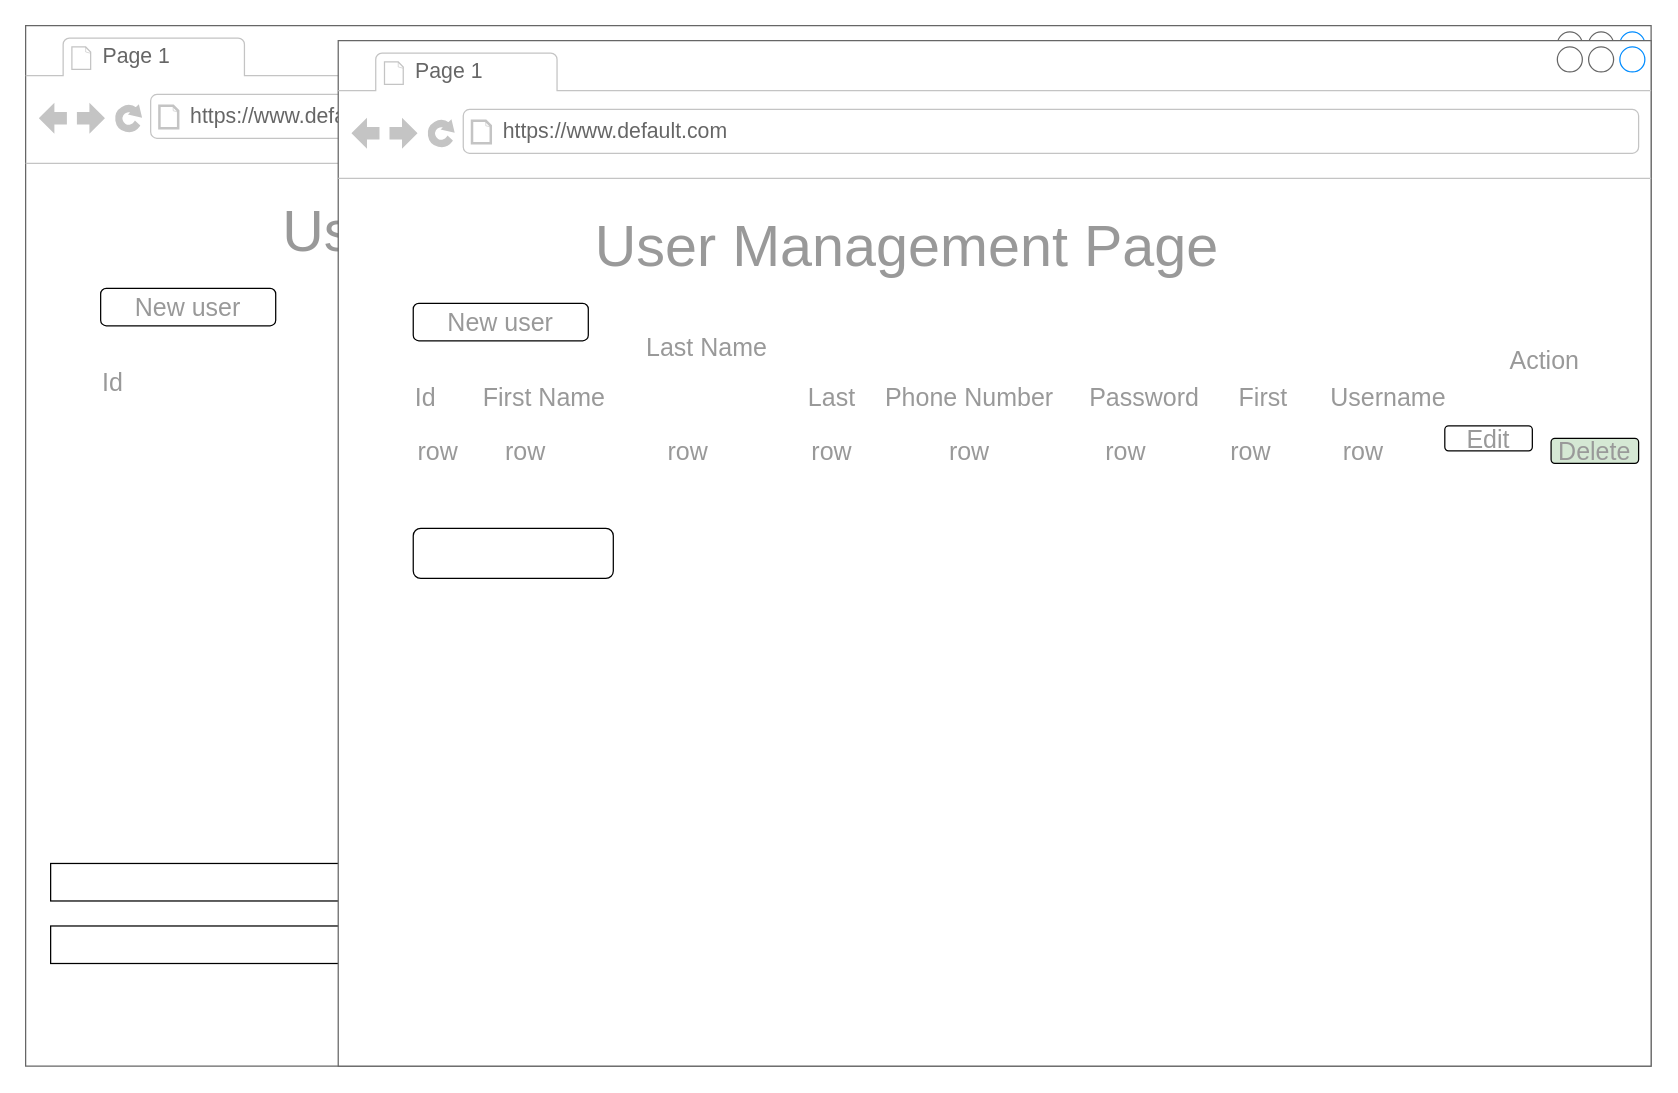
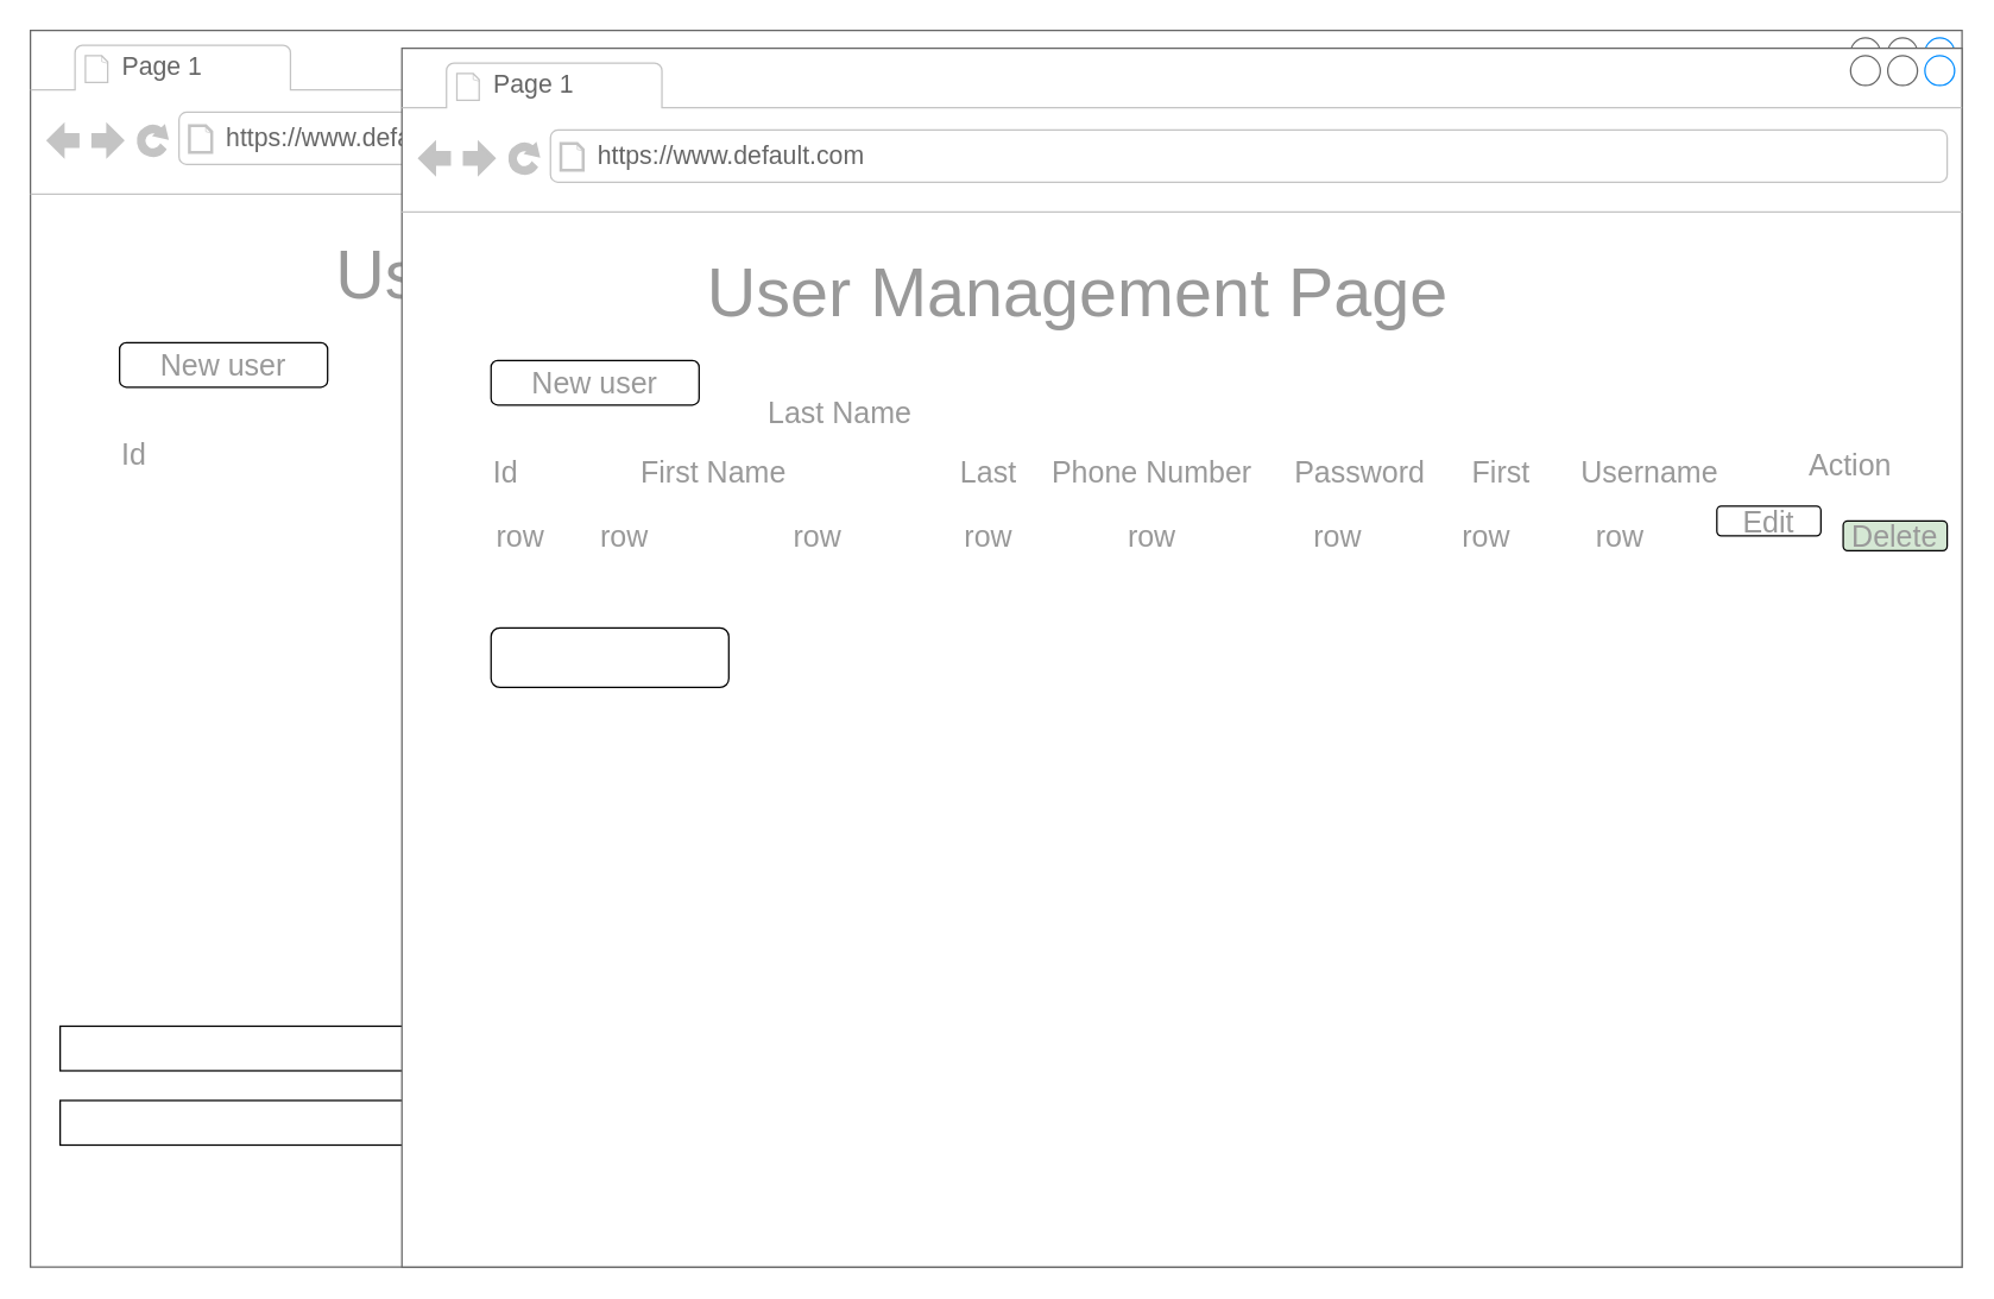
  <mxCell id="0" />
  <mxCell id="1" parent="0" />
  <mxCell id="2" value="" style="strokeWidth=1;shadow=0;dashed=0;align=center;html=1;shape=mxgraph.mockup.containers.browserWindow;rSize=0;strokeColor=#666666;mainText=,;recursiveResize=0;rounded=0;labelBackgroundColor=none;fontFamily=Verdana;fontSize=12" parent="1" vertex="1"><mxGeometry x="20" y="20" width="1300" height="832" as="geometry" /></mxCell>
  <mxCell id="3" value="Page 1" style="strokeWidth=1;shadow=0;dashed=0;align=center;html=1;shape=mxgraph.mockup.containers.anchor;fontSize=17;fontColor=#666666;align=left;" parent="2" vertex="1"><mxGeometry x="60" y="12" width="110" height="26" as="geometry" /></mxCell>
  <mxCell id="4" value="https://www.default.com" style="strokeWidth=1;shadow=0;dashed=0;align=center;html=1;shape=mxgraph.mockup.containers.anchor;rSize=0;fontSize=17;fontColor=#666666;align=left;" parent="2" vertex="1"><mxGeometry x="130" y="60" width="250" height="26" as="geometry" /></mxCell>
  <mxCell id="5" value="User Management Page" style="text;html=1;strokeColor=none;fillColor=none;align=center;verticalAlign=middle;whiteSpace=wrap;rounded=0;fontSize=46;fontColor=#999999;" parent="2" vertex="1"><mxGeometry x="160" y="140" width="590" height="50" as="geometry" /></mxCell>
  <mxCell id="6" value="" style="rounded=0;whiteSpace=wrap;html=1;fontSize=46;fontColor=#999999;" parent="2" vertex="1"><mxGeometry x="20" y="720" width="970" height="30" as="geometry" /></mxCell>
  <mxCell id="7" value="" style="rounded=0;whiteSpace=wrap;html=1;fontSize=46;fontColor=#999999;" parent="2" vertex="1"><mxGeometry x="20" y="670" width="970" height="30" as="geometry" /></mxCell>
  <mxCell id="8" value="" style="rounded=1;whiteSpace=wrap;html=1;fontSize=20;fontColor=#999999;" parent="2" vertex="1"><mxGeometry x="60" y="210" width="140" height="30" as="geometry" /></mxCell>
  <mxCell id="9" value="New user" style="text;html=1;strokeColor=none;fillColor=none;align=center;verticalAlign=middle;whiteSpace=wrap;rounded=0;fontSize=20;fontColor=#999999;" parent="2" vertex="1"><mxGeometry x="80" y="210" width="100" height="30" as="geometry" /></mxCell>
  <mxCell id="10" value="Id" style="text;html=1;strokeColor=none;fillColor=none;align=center;verticalAlign=middle;whiteSpace=wrap;rounded=0;fontSize=20;fontColor=#999999;" parent="2" vertex="1"><mxGeometry x="40" y="270" width="60" height="30" as="geometry" /></mxCell>
  <mxCell id="11" value="" style="strokeWidth=1;shadow=0;dashed=0;align=center;html=1;shape=mxgraph.mockup.containers.browserWindow;rSize=0;strokeColor=#666666;mainText=,;recursiveResize=0;rounded=0;labelBackgroundColor=none;fontFamily=Verdana;fontSize=12" parent="2" vertex="1"><mxGeometry x="250" y="12" width="1050" height="820" as="geometry" /></mxCell>
  <mxCell id="12" value="Page 1" style="strokeWidth=1;shadow=0;dashed=0;align=center;html=1;shape=mxgraph.mockup.containers.anchor;fontSize=17;fontColor=#666666;align=left;" parent="11" vertex="1"><mxGeometry x="60" y="12" width="110" height="26" as="geometry" /></mxCell>
  <mxCell id="13" value="https://www.default.com" style="strokeWidth=1;shadow=0;dashed=0;align=center;html=1;shape=mxgraph.mockup.containers.anchor;rSize=0;fontSize=17;fontColor=#666666;align=left;" parent="11" vertex="1"><mxGeometry x="130" y="60" width="250" height="26" as="geometry" /></mxCell>
  <mxCell id="14" value="User Management Page" style="text;html=1;strokeColor=none;fillColor=none;align=center;verticalAlign=middle;whiteSpace=wrap;rounded=0;fontSize=46;fontColor=#999999;" parent="11" vertex="1"><mxGeometry x="160" y="140" width="590" height="50" as="geometry" /></mxCell>
  <mxCell id="15" value="" style="rounded=1;whiteSpace=wrap;html=1;fontSize=20;fontColor=#999999;" parent="11" vertex="1"><mxGeometry x="60" y="210" width="140" height="30" as="geometry" /></mxCell>
  <mxCell id="16" value="New user" style="text;html=1;strokeColor=none;fillColor=none;align=center;verticalAlign=middle;whiteSpace=wrap;rounded=0;fontSize=20;fontColor=#999999;" parent="11" vertex="1"><mxGeometry x="80" y="210" width="100" height="30" as="geometry" /></mxCell>
  <mxCell id="17" value="Id" style="text;html=1;strokeColor=none;fillColor=none;align=center;verticalAlign=middle;whiteSpace=wrap;rounded=0;fontSize=20;fontColor=#999999;" parent="11" vertex="1"><mxGeometry x="40" y="270" width="60" height="30" as="geometry" /></mxCell>
- <mxCell id="18" value="First Name" style="text;html=1;strokeColor=none;fillColor=none;align=center;verticalAlign=middle;whiteSpace=wrap;rounded=0;fontSize=20;fontColor=#999999;" parent="11" vertex="1"><mxGeometry x="110" y="275" width="110" height="20" as="geometry" /></mxCell>
+ <mxCell id="18" value="First Name" style="text;html=1;strokeColor=none;fillColor=none;align=center;verticalAlign=middle;whiteSpace=wrap;rounded=0;fontSize=20;fontColor=#999999;" parent="11" vertex="1"><mxGeometry x="155" y="275" width="110" height="20" as="geometry" /></mxCell>
  <mxCell id="19" value="Last Name" style="text;html=1;strokeColor=none;fillColor=none;align=center;verticalAlign=middle;whiteSpace=wrap;rounded=0;fontSize=20;fontColor=#999999;" parent="11" vertex="1"><mxGeometry x="240" y="235" width="110" height="20" as="geometry" /></mxCell>
  <mxCell id="20" value="Last" style="text;html=1;strokeColor=none;fillColor=none;align=center;verticalAlign=middle;whiteSpace=wrap;rounded=0;fontSize=20;fontColor=#999999;" parent="11" vertex="1"><mxGeometry x="340" y="275" width="110" height="20" as="geometry" /></mxCell>
  <mxCell id="21" value="Phone Number" style="text;html=1;strokeColor=none;fillColor=none;align=center;verticalAlign=middle;whiteSpace=wrap;rounded=0;fontSize=20;fontColor=#999999;" parent="11" vertex="1"><mxGeometry x="435" y="272.5" width="140" height="25" as="geometry" /></mxCell>
  <mxCell id="22" value="Password" style="text;html=1;strokeColor=none;fillColor=none;align=center;verticalAlign=middle;whiteSpace=wrap;rounded=0;fontSize=20;fontColor=#999999;" parent="11" vertex="1"><mxGeometry x="575" y="272.5" width="140" height="25" as="geometry" /></mxCell>
  <mxCell id="23" value="First" style="text;html=1;strokeColor=none;fillColor=none;align=center;verticalAlign=middle;whiteSpace=wrap;rounded=0;fontSize=20;fontColor=#999999;" parent="11" vertex="1"><mxGeometry x="670" y="272.5" width="140" height="25" as="geometry" /></mxCell>
- <mxCell id="24" value="Action" style="text;html=1;strokeColor=none;fillColor=none;align=center;verticalAlign=middle;whiteSpace=wrap;rounded=0;fontSize=20;fontColor=#999999;" parent="11" vertex="1"><mxGeometry x="920" y="240" width="90" height="30" as="geometry" /></mxCell>
+ <mxCell id="24" value="Action" style="text;html=1;strokeColor=none;fillColor=none;align=center;verticalAlign=middle;whiteSpace=wrap;rounded=0;fontSize=20;fontColor=#999999;" parent="11" vertex="1"><mxGeometry x="930" y="265" width="90" height="30" as="geometry" /></mxCell>
  <mxCell id="25" value="Delete" style="rounded=1;whiteSpace=wrap;html=1;fontSize=20;fontColor=#999999;fillColor=#d5e8d4;" parent="11" vertex="1"><mxGeometry x="970" y="318" width="70" height="20" as="geometry" /></mxCell>
  <mxCell id="26" value="Edit" style="rounded=1;whiteSpace=wrap;html=1;fontSize=20;fontColor=#999999;" parent="11" vertex="1"><mxGeometry x="885" y="308" width="70" height="20" as="geometry" /></mxCell>
  <mxCell id="27" value="row" style="text;html=1;strokeColor=none;fillColor=none;align=center;verticalAlign=middle;whiteSpace=wrap;rounded=0;fontSize=20;fontColor=#999999;" parent="11" vertex="1"><mxGeometry x="50" y="313" width="60" height="30" as="geometry" /></mxCell>
  <mxCell id="28" value="row" style="text;html=1;strokeColor=none;fillColor=none;align=center;verticalAlign=middle;whiteSpace=wrap;rounded=0;fontSize=20;fontColor=#999999;" parent="11" vertex="1"><mxGeometry x="120" y="313" width="60" height="30" as="geometry" /></mxCell>
  <mxCell id="29" value="row" style="text;html=1;strokeColor=none;fillColor=none;align=center;verticalAlign=middle;whiteSpace=wrap;rounded=0;fontSize=20;fontColor=#999999;" parent="11" vertex="1"><mxGeometry x="250" y="313" width="60" height="30" as="geometry" /></mxCell>
  <mxCell id="30" value="row" style="text;html=1;strokeColor=none;fillColor=none;align=center;verticalAlign=middle;whiteSpace=wrap;rounded=0;fontSize=20;fontColor=#999999;" parent="11" vertex="1"><mxGeometry x="365" y="313" width="60" height="30" as="geometry" /></mxCell>
  <mxCell id="31" value="row" style="text;html=1;strokeColor=none;fillColor=none;align=center;verticalAlign=middle;whiteSpace=wrap;rounded=0;fontSize=20;fontColor=#999999;" parent="11" vertex="1"><mxGeometry x="475" y="313" width="60" height="30" as="geometry" /></mxCell>
  <mxCell id="32" value="row" style="text;html=1;strokeColor=none;fillColor=none;align=center;verticalAlign=middle;whiteSpace=wrap;rounded=0;fontSize=20;fontColor=#999999;" parent="11" vertex="1"><mxGeometry x="600" y="313" width="60" height="30" as="geometry" /></mxCell>
  <mxCell id="33" value="row" style="text;html=1;strokeColor=none;fillColor=none;align=center;verticalAlign=middle;whiteSpace=wrap;rounded=0;fontSize=20;fontColor=#999999;" parent="11" vertex="1"><mxGeometry x="700" y="313" width="60" height="30" as="geometry" /></mxCell>
  <mxCell id="34" value="Username" style="text;html=1;strokeColor=none;fillColor=none;align=center;verticalAlign=middle;whiteSpace=wrap;rounded=0;fontSize=20;fontColor=#999999;" parent="11" vertex="1"><mxGeometry x="770" y="272.5" width="140" height="25" as="geometry" /></mxCell>
  <mxCell id="35" value="row" style="text;html=1;strokeColor=none;fillColor=none;align=center;verticalAlign=middle;whiteSpace=wrap;rounded=0;fontSize=20;fontColor=#999999;" parent="11" vertex="1"><mxGeometry x="790" y="313" width="60" height="30" as="geometry" /></mxCell>
  <mxCell id="36" value="" style="rounded=1;whiteSpace=wrap;html=1;fontSize=14;" vertex="1" parent="11"><mxGeometry x="60" y="390" width="160" height="40" as="geometry" /></mxCell>
